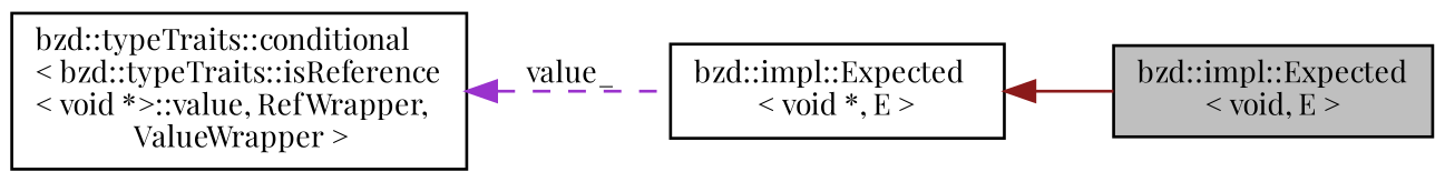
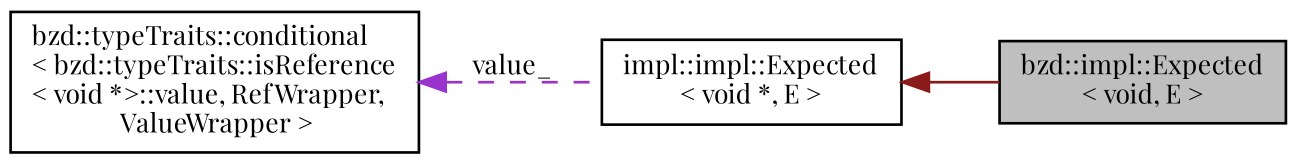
  digraph {
    fontname="Playfair Display"
    rankdir=LR
    node [color=black fillcolor=white fontname="Playfair Display" fontsize=10 shape=record style=filled]
    edge [dir=back fontname="Playfair Display" fontsize=10 labelfontname=Helvetica labelfontsize=10]
    n1 [fillcolor=grey75 fontcolor=black height=0.2 label="bzd::impl::Expected\l\< void, E \>" width=0.4]
-   n2 [height=0.2 label="bzd::impl::Expected\l\< void *, E \>" width=0.4]
+   n2 [height=0.2 label="impl::impl::Expected\l\< void *, E \>" width=0.4]
    n3 [height=0.2 label="bzd::typeTraits::conditional\l\< bzd::typeTraits::isReference\l\< void *\>::value, RefWrapper,\l ValueWrapper \>" width=0.4]
    n2 -> n1 [color=firebrick4 style=solid]
    n3 -> n2 [color=darkorchid3 label=" value_" style=dashed]
  }
